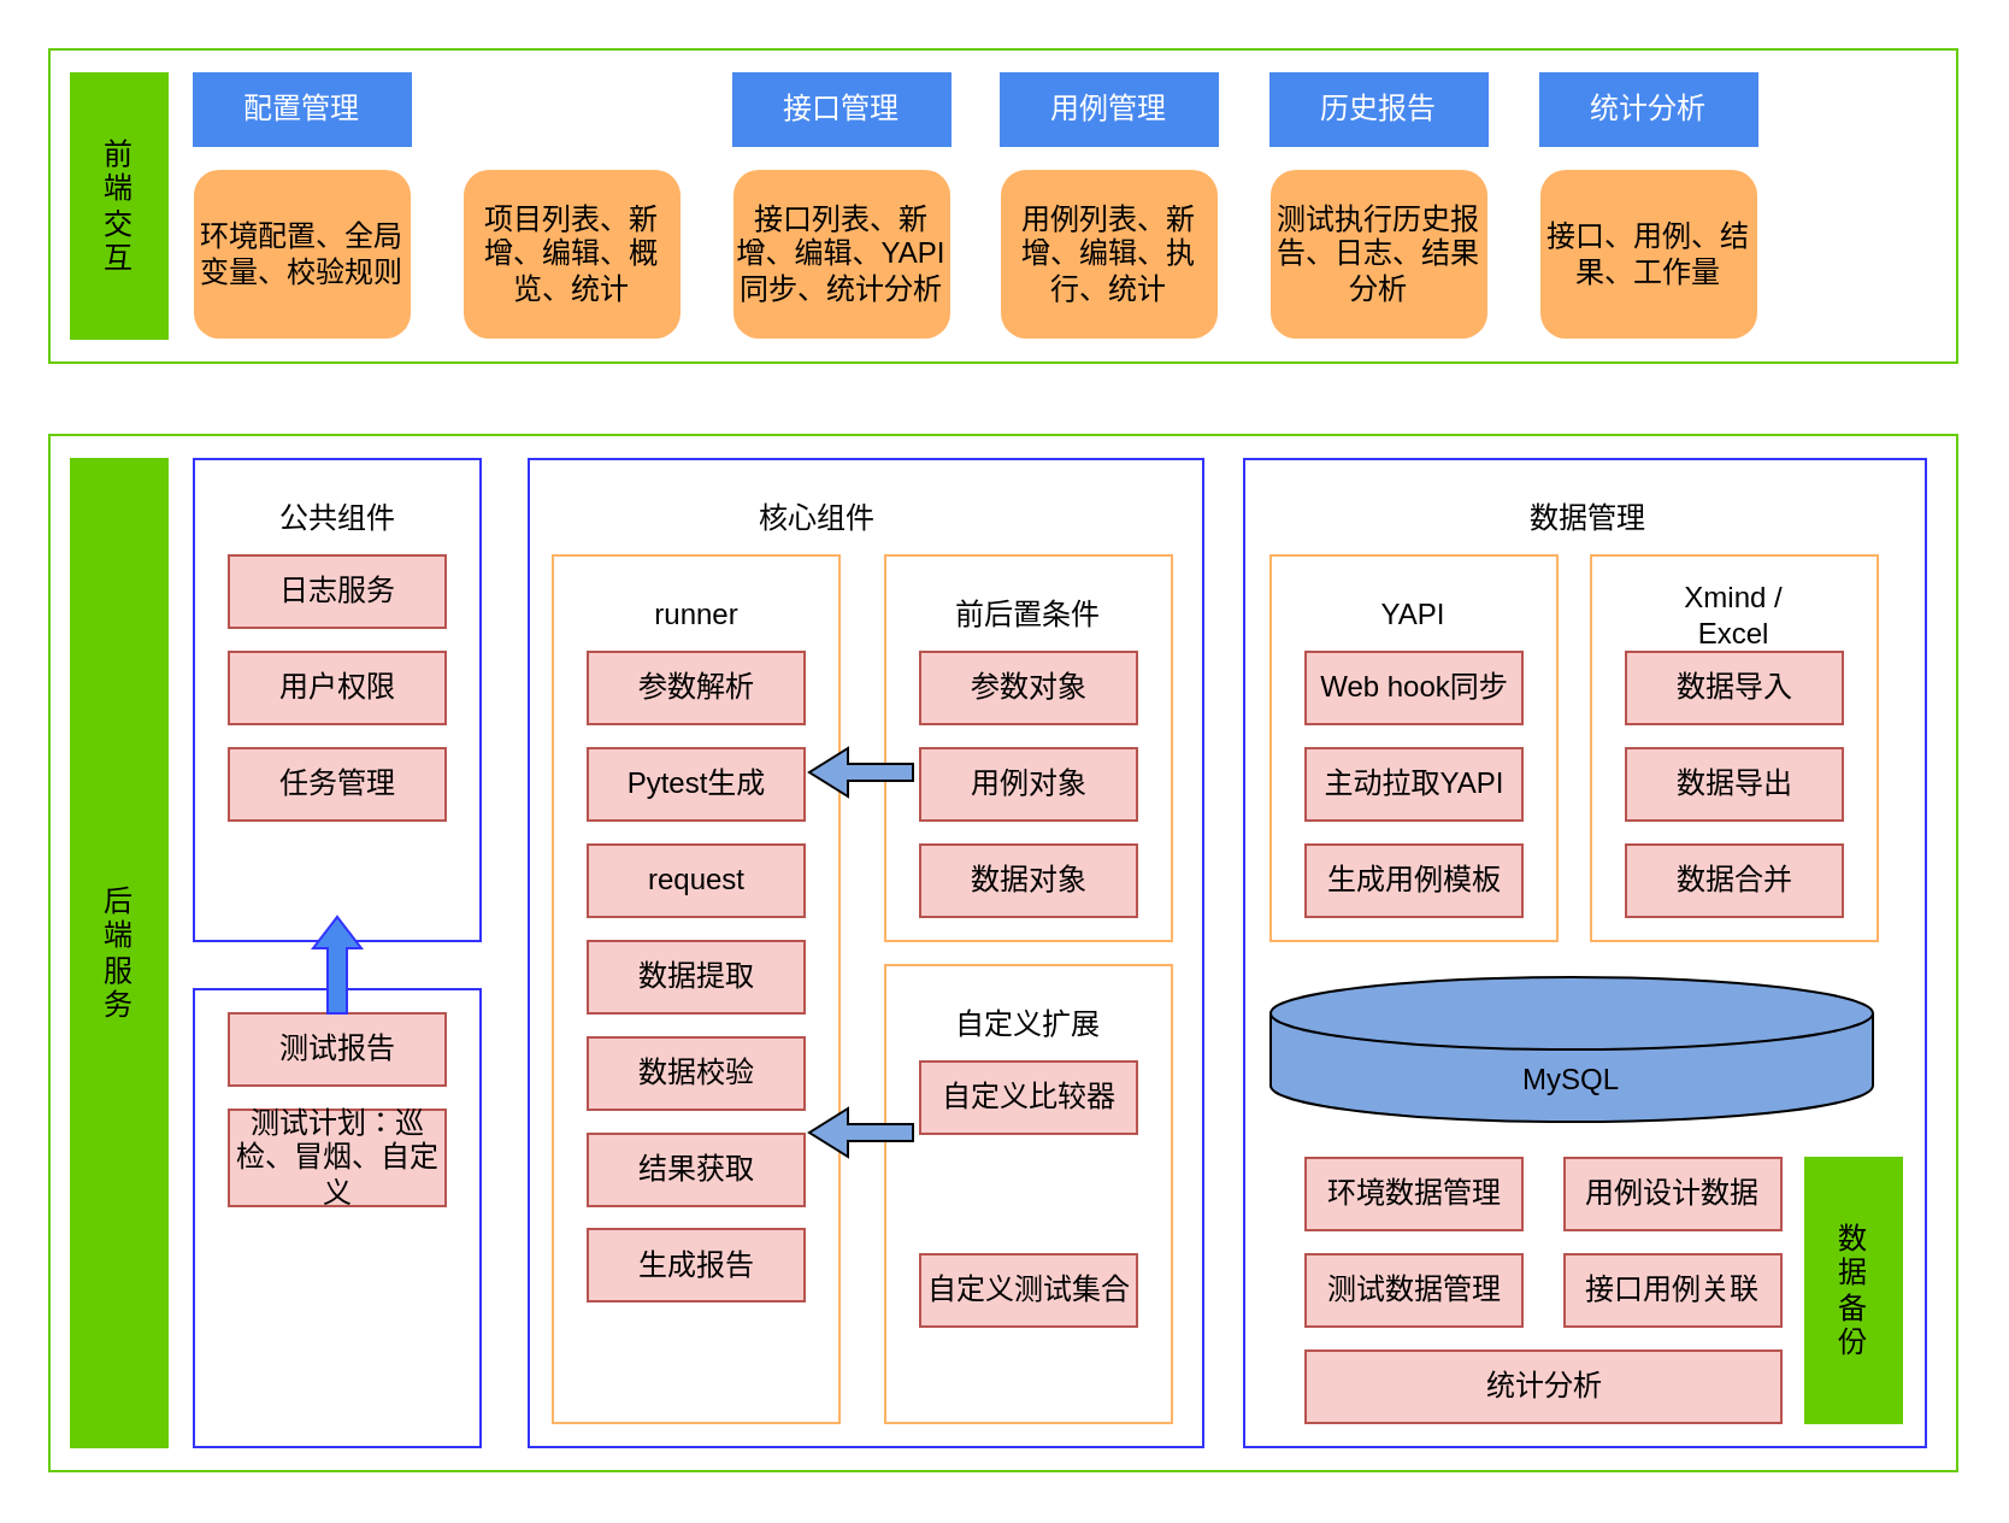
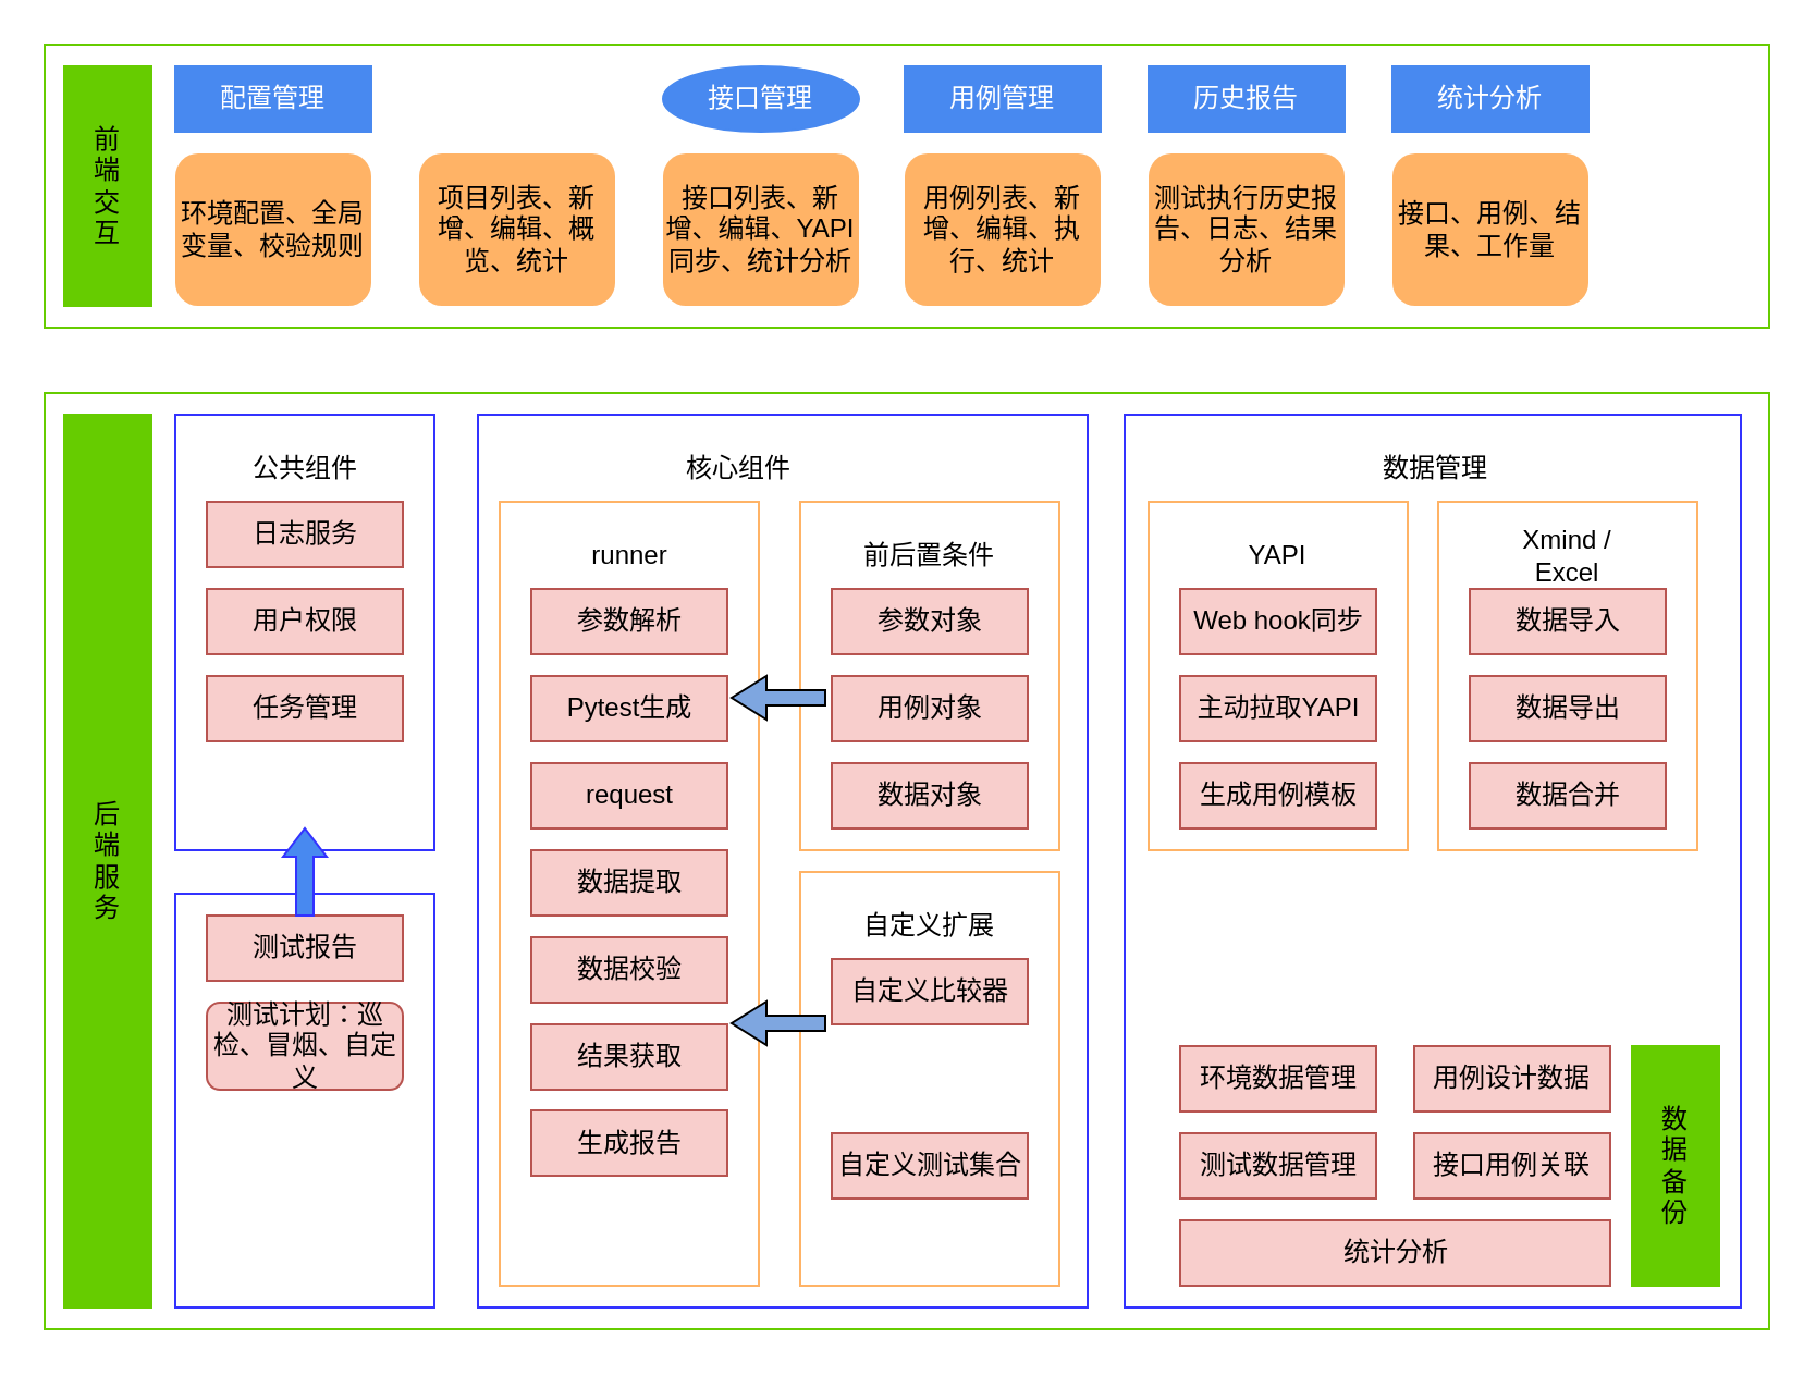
  <mxCell id="0" />
  <mxCell id="1" parent="0" />
  <mxCell id="2" value="" style="rounded=0;whiteSpace=wrap;html=1;strokeColor=#66CC00;" parent="1" vertex="1"><mxGeometry x="20" y="20" width="792" height="130" as="geometry" /></mxCell>
  <mxCell id="3" value="前&lt;br&gt;端&lt;br&gt;交&lt;br&gt;互" style="rounded=0;whiteSpace=wrap;html=1;strokeColor=#66CC00;portConstraintRotation=0;horizontal=1;fillColor=#66CC00;" parent="1" vertex="1"><mxGeometry x="29" y="30" width="40" height="110" as="geometry" /></mxCell>
  <mxCell id="4" value="配置管理" style="rounded=0;whiteSpace=wrap;html=1;strokeColor=#4889F0;fillColor=#4889F0;fontColor=#FFFFFF;" parent="1" vertex="1"><mxGeometry x="80" y="30" width="90" height="30" as="geometry" /></mxCell>
  <mxCell id="5" value="环境配置、全局变量、校验规则" style="rounded=1;whiteSpace=wrap;html=1;strokeColor=none;fillColor=#FFB366;" parent="1" vertex="1"><mxGeometry x="80" y="70" width="90" height="70" as="geometry" /></mxCell>
  <mxCell id="6" value="项目列表、新增、编辑、概览、统计" style="rounded=1;whiteSpace=wrap;html=1;strokeColor=none;fillColor=#FFB366;" parent="1" vertex="1"><mxGeometry x="192" y="70" width="90" height="70" as="geometry" /></mxCell>
- <mxCell id="7" value="接口管理" style="rounded=0;whiteSpace=wrap;html=1;strokeColor=#4889F0;fillColor=#4889F0;fontColor=#FFFFFF;" parent="1" vertex="1"><mxGeometry x="304" y="30" width="90" height="30" as="geometry" /></mxCell>
+ <mxCell id="7" value="接口管理" style="ellipse;whiteSpace=wrap;html=1;strokeColor=#4889F0;fillColor=#4889F0;fontColor=#FFFFFF;" parent="1" vertex="1"><mxGeometry x="304" y="30" width="90" height="30" as="geometry" /></mxCell>
  <mxCell id="8" value="用例管理" style="rounded=0;whiteSpace=wrap;html=1;strokeColor=#4889F0;fillColor=#4889F0;fontColor=#FFFFFF;" parent="1" vertex="1"><mxGeometry x="415" y="30" width="90" height="30" as="geometry" /></mxCell>
  <mxCell id="9" value="历史报告" style="rounded=0;whiteSpace=wrap;html=1;strokeColor=#4889F0;fillColor=#4889F0;fontColor=#FFFFFF;" parent="1" vertex="1"><mxGeometry x="527" y="30" width="90" height="30" as="geometry" /></mxCell>
  <mxCell id="10" value="统计分析" style="rounded=0;whiteSpace=wrap;html=1;strokeColor=#4889F0;fillColor=#4889F0;fontColor=#FFFFFF;" parent="1" vertex="1"><mxGeometry x="639" y="30" width="90" height="30" as="geometry" /></mxCell>
  <mxCell id="11" value="接口、用例、结果、工作量" style="rounded=1;whiteSpace=wrap;html=1;strokeColor=none;fillColor=#FFB366;" parent="1" vertex="1"><mxGeometry x="639" y="70" width="90" height="70" as="geometry" /></mxCell>
  <mxCell id="12" value="接口列表、新增、编辑、YAPI同步、统计分析" style="rounded=1;whiteSpace=wrap;html=1;strokeColor=none;fillColor=#FFB366;" parent="1" vertex="1"><mxGeometry x="304" y="70" width="90" height="70" as="geometry" /></mxCell>
  <mxCell id="13" value="用例列表、新增、编辑、执行、统计" style="rounded=1;whiteSpace=wrap;html=1;strokeColor=none;fillColor=#FFB366;" parent="1" vertex="1"><mxGeometry x="415" y="70" width="90" height="70" as="geometry" /></mxCell>
  <mxCell id="14" value="测试执行历史报告、日志、结果分析" style="rounded=1;whiteSpace=wrap;html=1;strokeColor=none;fillColor=#FFB366;" parent="1" vertex="1"><mxGeometry x="527" y="70" width="90" height="70" as="geometry" /></mxCell>
  <mxCell id="15" value="" style="rounded=0;whiteSpace=wrap;html=1;fontColor=#FFFFFF;strokeColor=#66CC00;fillColor=#FFFFFF;" parent="1" vertex="1"><mxGeometry x="20" y="180" width="792" height="430" as="geometry" /></mxCell>
  <mxCell id="16" value="后&lt;br&gt;端&lt;br&gt;服&lt;br&gt;务" style="rounded=0;whiteSpace=wrap;html=1;strokeColor=#66CC00;portConstraintRotation=0;horizontal=1;fillColor=#66CC00;" vertex="1" parent="1"><mxGeometry x="29" y="190" width="40" height="410" as="geometry" /></mxCell>
  <mxCell id="17" value="" style="rounded=0;whiteSpace=wrap;html=1;strokeColor=#3333FF;" vertex="1" parent="1"><mxGeometry x="80" y="190" width="119" height="200" as="geometry" /></mxCell>
  <mxCell id="18" value="日志服务" style="rounded=0;whiteSpace=wrap;html=1;strokeColor=#b85450;fillColor=#f8cecc;" vertex="1" parent="1"><mxGeometry x="94.5" y="230" width="90" height="30" as="geometry" /></mxCell>
  <mxCell id="19" value="公共组件" style="text;html=1;strokeColor=none;fillColor=none;align=center;verticalAlign=middle;whiteSpace=wrap;rounded=0;" vertex="1" parent="1"><mxGeometry x="109.5" y="200" width="60" height="30" as="geometry" /></mxCell>
  <mxCell id="20" value="用户权限" style="rounded=0;whiteSpace=wrap;html=1;strokeColor=#b85450;fillColor=#f8cecc;" vertex="1" parent="1"><mxGeometry x="94.5" y="270" width="90" height="30" as="geometry" /></mxCell>
  <mxCell id="21" value="任务管理" style="rounded=0;whiteSpace=wrap;html=1;strokeColor=#b85450;fillColor=#f8cecc;" vertex="1" parent="1"><mxGeometry x="94.5" y="310" width="90" height="30" as="geometry" /></mxCell>
  <mxCell id="22" value="" style="rounded=0;whiteSpace=wrap;html=1;strokeColor=#3333FF;" vertex="1" parent="1"><mxGeometry x="80" y="410" width="119" height="190" as="geometry" /></mxCell>
  <mxCell id="23" value="测试报告" style="rounded=0;whiteSpace=wrap;html=1;strokeColor=#b85450;fillColor=#f8cecc;" vertex="1" parent="1"><mxGeometry x="94.5" y="420" width="90" height="30" as="geometry" /></mxCell>
- <mxCell id="24" value="测试计划：巡检、冒烟、自定义" style="rounded=0;whiteSpace=wrap;html=1;strokeColor=#b85450;fillColor=#f8cecc;" vertex="1" parent="1"><mxGeometry x="94.5" y="460" width="90" height="40" as="geometry" /></mxCell>
+ <mxCell id="24" value="测试计划：巡检、冒烟、自定义" style="whiteSpace=wrap;html=1;strokeColor=#b85450;fillColor=#f8cecc;rounded=1;" vertex="1" parent="1"><mxGeometry x="94.5" y="460" width="90" height="40" as="geometry" /></mxCell>
  <mxCell id="25" value="" style="html=1;shadow=0;dashed=0;align=center;verticalAlign=middle;shape=mxgraph.arrows2.arrow;dy=0.6;dx=13;direction=north;notch=0;strokeColor=#3333FF;fillColor=#4889F0;" vertex="1" parent="1"><mxGeometry x="129.5" y="380" width="20" height="40" as="geometry" /></mxCell>
  <mxCell id="26" value="" style="rounded=0;whiteSpace=wrap;html=1;strokeColor=#3333FF;fillColor=none;" vertex="1" parent="1"><mxGeometry x="219" y="190" width="280" height="410" as="geometry" /></mxCell>
  <mxCell id="27" value="" style="rounded=0;whiteSpace=wrap;html=1;strokeColor=#3333FF;fillColor=none;" vertex="1" parent="1"><mxGeometry x="516" y="190" width="283" height="410" as="geometry" /></mxCell>
  <mxCell id="28" value="核心组件" style="text;html=1;strokeColor=none;fillColor=none;align=center;verticalAlign=middle;whiteSpace=wrap;rounded=0;" vertex="1" parent="1"><mxGeometry x="309" y="200" width="60" height="30" as="geometry" /></mxCell>
  <mxCell id="29" value="数据管理" style="text;html=1;strokeColor=none;fillColor=none;align=center;verticalAlign=middle;whiteSpace=wrap;rounded=0;" vertex="1" parent="1"><mxGeometry x="629" y="200" width="60" height="30" as="geometry" /></mxCell>
  <mxCell id="30" value="" style="rounded=0;whiteSpace=wrap;html=1;strokeColor=#FFB366;" vertex="1" parent="1"><mxGeometry x="229" y="230" width="119" height="360" as="geometry" /></mxCell>
  <mxCell id="31" value="" style="rounded=0;whiteSpace=wrap;html=1;strokeColor=#FFB366;" vertex="1" parent="1"><mxGeometry x="367" y="230" width="119" height="160" as="geometry" /></mxCell>
  <mxCell id="32" value="" style="rounded=0;whiteSpace=wrap;html=1;strokeColor=#FFB366;" vertex="1" parent="1"><mxGeometry x="367" y="400" width="119" height="190" as="geometry" /></mxCell>
  <mxCell id="33" value="runner" style="text;html=1;strokeColor=none;fillColor=none;align=center;verticalAlign=middle;whiteSpace=wrap;rounded=0;" vertex="1" parent="1"><mxGeometry x="258.5" y="240" width="60" height="30" as="geometry" /></mxCell>
  <mxCell id="34" value="前后置条件" style="text;html=1;strokeColor=none;fillColor=none;align=center;verticalAlign=middle;whiteSpace=wrap;rounded=0;" vertex="1" parent="1"><mxGeometry x="391.25" y="240" width="70.5" height="30" as="geometry" /></mxCell>
  <mxCell id="35" value="参数解析" style="rounded=0;whiteSpace=wrap;html=1;strokeColor=#b85450;fillColor=#f8cecc;" vertex="1" parent="1"><mxGeometry x="243.5" y="270" width="90" height="30" as="geometry" /></mxCell>
  <mxCell id="36" value="Pytest生成" style="rounded=0;whiteSpace=wrap;html=1;strokeColor=#b85450;fillColor=#f8cecc;" vertex="1" parent="1"><mxGeometry x="243.5" y="310" width="90" height="30" as="geometry" /></mxCell>
  <mxCell id="37" value="request" style="rounded=0;whiteSpace=wrap;html=1;strokeColor=#b85450;fillColor=#f8cecc;" vertex="1" parent="1"><mxGeometry x="243.5" y="350" width="90" height="30" as="geometry" /></mxCell>
  <mxCell id="38" value="数据提取" style="rounded=0;whiteSpace=wrap;html=1;strokeColor=#b85450;fillColor=#f8cecc;" vertex="1" parent="1"><mxGeometry x="243.5" y="390" width="90" height="30" as="geometry" /></mxCell>
  <mxCell id="39" value="数据校验" style="rounded=0;whiteSpace=wrap;html=1;strokeColor=#b85450;fillColor=#f8cecc;" vertex="1" parent="1"><mxGeometry x="243.5" y="430" width="90" height="30" as="geometry" /></mxCell>
  <mxCell id="40" value="结果获取" style="rounded=0;whiteSpace=wrap;html=1;strokeColor=#b85450;fillColor=#f8cecc;" vertex="1" parent="1"><mxGeometry x="243.5" y="470" width="90" height="30" as="geometry" /></mxCell>
  <mxCell id="41" value="生成报告" style="rounded=0;whiteSpace=wrap;html=1;strokeColor=#b85450;fillColor=#f8cecc;" vertex="1" parent="1"><mxGeometry x="243.5" y="509.5" width="90" height="30" as="geometry" /></mxCell>
  <mxCell id="42" value="参数对象" style="rounded=0;whiteSpace=wrap;html=1;strokeColor=#b85450;fillColor=#f8cecc;" vertex="1" parent="1"><mxGeometry x="381.5" y="270" width="90" height="30" as="geometry" /></mxCell>
  <mxCell id="43" value="用例对象" style="rounded=0;whiteSpace=wrap;html=1;strokeColor=#b85450;fillColor=#f8cecc;" vertex="1" parent="1"><mxGeometry x="381.5" y="310" width="90" height="30" as="geometry" /></mxCell>
  <mxCell id="44" value="数据对象" style="rounded=0;whiteSpace=wrap;html=1;strokeColor=#b85450;fillColor=#f8cecc;" vertex="1" parent="1"><mxGeometry x="381.5" y="350" width="90" height="30" as="geometry" /></mxCell>
  <mxCell id="45" value="自定义扩展" style="text;html=1;strokeColor=none;fillColor=none;align=center;verticalAlign=middle;whiteSpace=wrap;rounded=0;" vertex="1" parent="1"><mxGeometry x="391.25" y="410" width="70.5" height="30" as="geometry" /></mxCell>
  <mxCell id="46" value="自定义比较器" style="rounded=0;whiteSpace=wrap;html=1;strokeColor=#b85450;fillColor=#f8cecc;" vertex="1" parent="1"><mxGeometry x="381.5" y="440" width="90" height="30" as="geometry" /></mxCell>
  <mxCell id="47" value="自定义测试集合" style="rounded=0;whiteSpace=wrap;html=1;strokeColor=#b85450;fillColor=#f8cecc;" vertex="1" parent="1"><mxGeometry x="381.5" y="520" width="90" height="30" as="geometry" /></mxCell>
  <mxCell id="48" value="" style="rounded=0;whiteSpace=wrap;html=1;strokeColor=#FFB366;" vertex="1" parent="1"><mxGeometry x="527" y="230" width="119" height="160" as="geometry" /></mxCell>
  <mxCell id="49" value="YAPI" style="text;html=1;strokeColor=none;fillColor=none;align=center;verticalAlign=middle;whiteSpace=wrap;rounded=0;" vertex="1" parent="1"><mxGeometry x="551.25" y="240" width="70.5" height="30" as="geometry" /></mxCell>
  <mxCell id="50" value="Web hook同步" style="rounded=0;whiteSpace=wrap;html=1;strokeColor=#b85450;fillColor=#f8cecc;" vertex="1" parent="1"><mxGeometry x="541.5" y="270" width="90" height="30" as="geometry" /></mxCell>
  <mxCell id="51" value="主动拉取YAPI" style="rounded=0;whiteSpace=wrap;html=1;strokeColor=#b85450;fillColor=#f8cecc;" vertex="1" parent="1"><mxGeometry x="541.5" y="310" width="90" height="30" as="geometry" /></mxCell>
  <mxCell id="52" value="生成用例模板" style="rounded=0;whiteSpace=wrap;html=1;strokeColor=#b85450;fillColor=#f8cecc;" vertex="1" parent="1"><mxGeometry x="541.5" y="350" width="90" height="30" as="geometry" /></mxCell>
  <mxCell id="53" value="" style="rounded=0;whiteSpace=wrap;html=1;strokeColor=#FFB366;" vertex="1" parent="1"><mxGeometry x="660" y="230" width="119" height="160" as="geometry" /></mxCell>
  <mxCell id="54" value="Xmind / Excel" style="text;html=1;strokeColor=none;fillColor=none;align=center;verticalAlign=middle;whiteSpace=wrap;rounded=0;" vertex="1" parent="1"><mxGeometry x="684.25" y="240" width="70.5" height="30" as="geometry" /></mxCell>
  <mxCell id="55" value="数据导入" style="rounded=0;whiteSpace=wrap;html=1;strokeColor=#b85450;fillColor=#f8cecc;" vertex="1" parent="1"><mxGeometry x="674.5" y="270" width="90" height="30" as="geometry" /></mxCell>
  <mxCell id="56" value="数据导出" style="rounded=0;whiteSpace=wrap;html=1;strokeColor=#b85450;fillColor=#f8cecc;" vertex="1" parent="1"><mxGeometry x="674.5" y="310" width="90" height="30" as="geometry" /></mxCell>
  <mxCell id="57" value="数据合并" style="rounded=0;whiteSpace=wrap;html=1;strokeColor=#b85450;fillColor=#f8cecc;" vertex="1" parent="1"><mxGeometry x="674.5" y="350" width="90" height="30" as="geometry" /></mxCell>
- <mxCell id="58" value="MySQL" style="shape=cylinder3;whiteSpace=wrap;html=1;boundedLbl=1;backgroundOutline=1;size=15;strokeColor=#000000;fillColor=#7EA6E0;" vertex="1" parent="1"><mxGeometry x="527" y="405" width="250" height="60" as="geometry" /></mxCell>
  <mxCell id="59" value="环境数据管理" style="rounded=0;whiteSpace=wrap;html=1;strokeColor=#b85450;fillColor=#f8cecc;" vertex="1" parent="1"><mxGeometry x="541.5" y="480" width="90" height="30" as="geometry" /></mxCell>
  <mxCell id="60" value="测试数据管理" style="rounded=0;whiteSpace=wrap;html=1;strokeColor=#b85450;fillColor=#f8cecc;" vertex="1" parent="1"><mxGeometry x="541.5" y="520" width="90" height="30" as="geometry" /></mxCell>
  <mxCell id="61" value="用例设计数据" style="rounded=0;whiteSpace=wrap;html=1;strokeColor=#b85450;fillColor=#f8cecc;" vertex="1" parent="1"><mxGeometry x="649" y="480" width="90" height="30" as="geometry" /></mxCell>
  <mxCell id="62" value="接口用例关联" style="rounded=0;whiteSpace=wrap;html=1;strokeColor=#b85450;fillColor=#f8cecc;" vertex="1" parent="1"><mxGeometry x="649" y="520" width="90" height="30" as="geometry" /></mxCell>
  <mxCell id="63" value="统计分析" style="rounded=0;whiteSpace=wrap;html=1;strokeColor=#b85450;fillColor=#f8cecc;" vertex="1" parent="1"><mxGeometry x="541.5" y="560" width="197.5" height="30" as="geometry" /></mxCell>
  <mxCell id="64" value="数&lt;br&gt;据&lt;br&gt;备&lt;br&gt;份" style="rounded=0;whiteSpace=wrap;html=1;strokeColor=#66CC00;portConstraintRotation=0;horizontal=1;fillColor=#66CC00;" vertex="1" parent="1"><mxGeometry x="749" y="480" width="40" height="110" as="geometry" /></mxCell>
  <mxCell id="65" value="" style="html=1;shadow=0;dashed=0;align=center;verticalAlign=middle;shape=mxgraph.arrows2.arrow;dy=0.65;dx=16;flipH=1;notch=0;strokeColor=#000000;fillColor=#7EA6E0;" vertex="1" parent="1"><mxGeometry x="335.5" y="310" width="43" height="20" as="geometry" /></mxCell>
  <mxCell id="66" value="" style="html=1;shadow=0;dashed=0;align=center;verticalAlign=middle;shape=mxgraph.arrows2.arrow;dy=0.65;dx=16;flipH=1;notch=0;strokeColor=#000000;fillColor=#7EA6E0;" vertex="1" parent="1"><mxGeometry x="335.5" y="459.5" width="43" height="20" as="geometry" /></mxCell>
